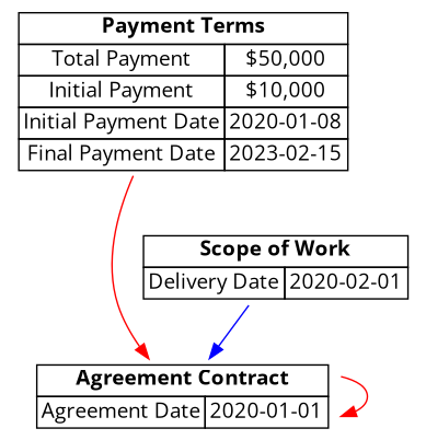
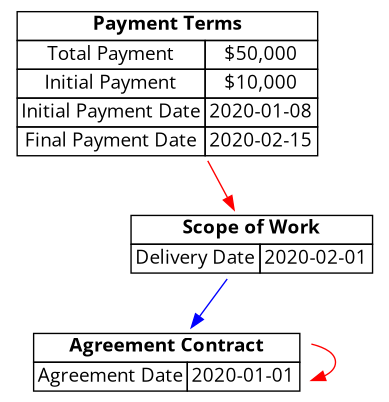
  digraph {
    fontname="Open Sans"
    node [fontname="Open Sans" shape=plaintext]
    edge [color=red fontname="Open Sans"]
    n1 [label=<<table border='0' cellborder='1' cellspacing='0'><tr><td colspan='2'><b>Agreement Contract</b></td></tr><tr><td>Agreement Date</td><td>2020-01-01</td></tr></table>>]
    n2 [label=<<table border='0' cellborder='1' cellspacing='0'><tr><td colspan='2'><b>Scope of Work</b></td></tr><tr><td>Delivery Date</td><td>2020-02-01</td></tr></table>>]
-   n3 [label=<<table border='0' cellborder='1' cellspacing='0'><tr><td colspan='2'><b>Payment Terms</b></td></tr><tr><td>Total Payment</td><td>$50,000</td></tr><tr><td>Initial Payment</td><td>$10,000</td></tr><tr><td>Initial Payment Date</td><td>2020-01-08</td></tr><tr><td>Final Payment Date</td><td>2023-02-15</td></tr></table>>]
+   n3 [label=<<table border='0' cellborder='1' cellspacing='0'><tr><td colspan='2'><b>Payment Terms</b></td></tr><tr><td>Total Payment</td><td>$50,000</td></tr><tr><td>Initial Payment</td><td>$10,000</td></tr><tr><td>Initial Payment Date</td><td>2020-01-08</td></tr><tr><td>Final Payment Date</td><td>2020-02-15</td></tr></table>>]
    n1 -> n1
    n2 -> n1 [color=blue]
-   n3 -> n1
+   n3 -> n2
  }
